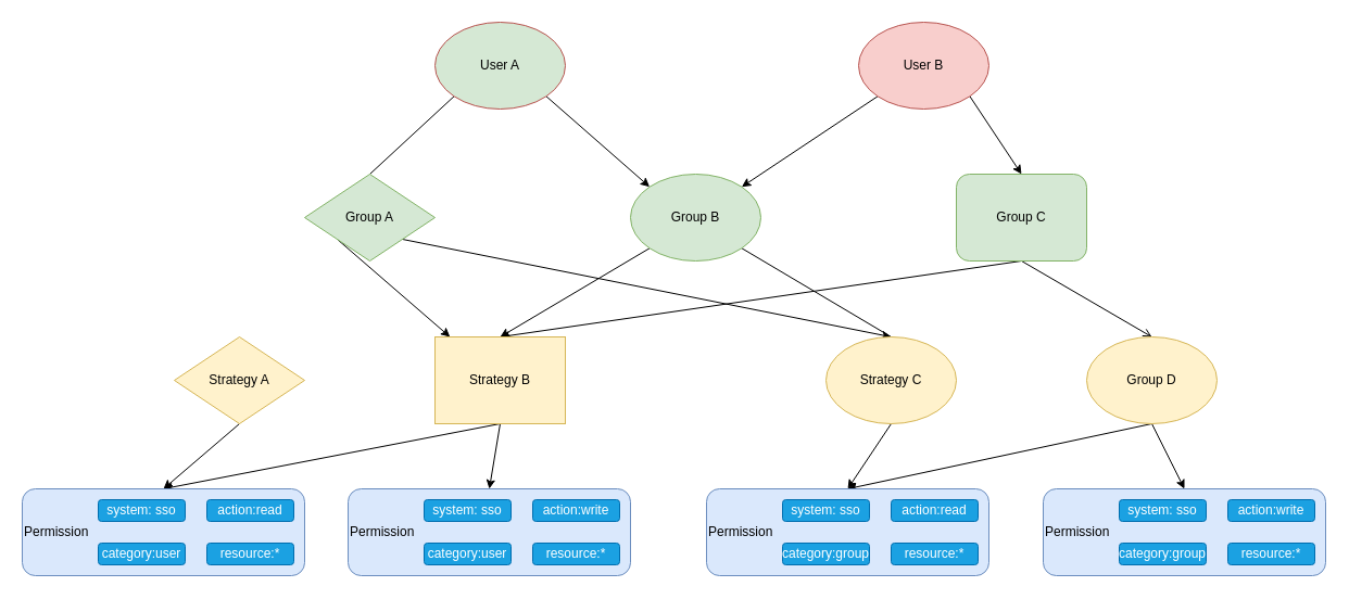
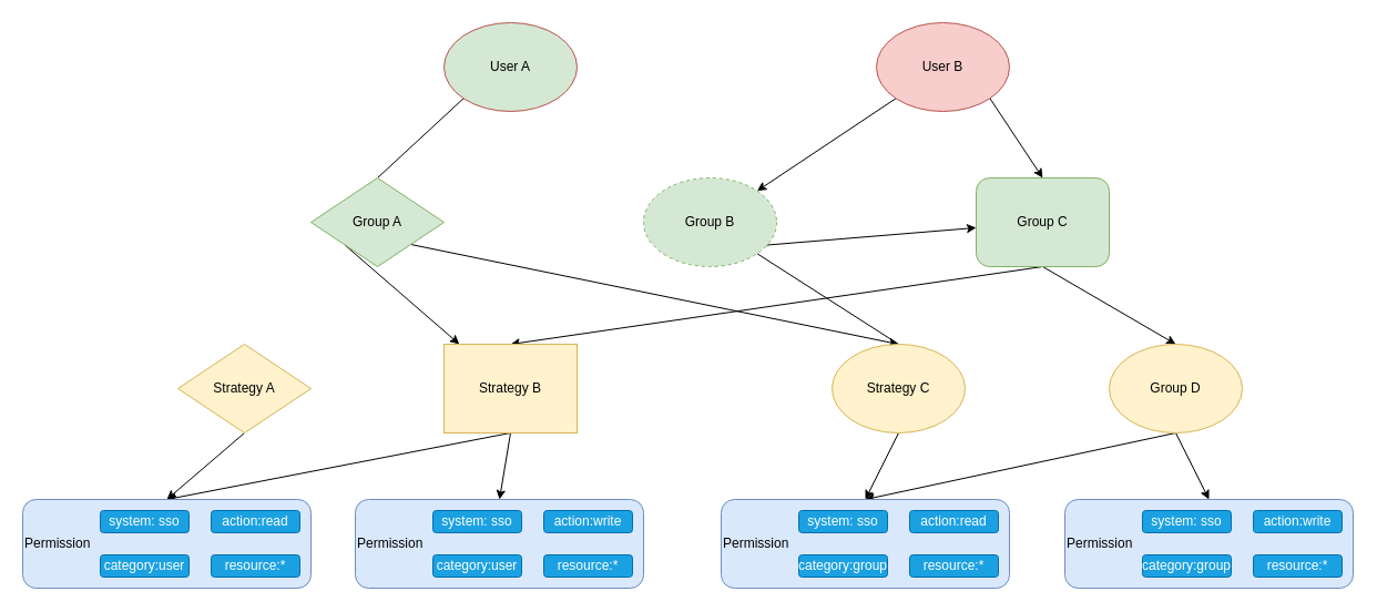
  <mxCell id="0" />
  <mxCell id="1" parent="0" />
  <mxCell id="2" style="rounded=0;orthogonalLoop=1;jettySize=auto;html=1;exitX=0;exitY=1;exitDx=0;exitDy=0;entryX=0.5;entryY=0;entryDx=0;entryDy=0;endArrow=none;" edge="1" parent="1" source="4" target="10"><mxGeometry relative="1" as="geometry" /></mxCell>
- <mxCell id="3" style="edgeStyle=none;rounded=0;orthogonalLoop=1;jettySize=auto;html=1;exitX=1;exitY=1;exitDx=0;exitDy=0;entryX=0;entryY=0;entryDx=0;entryDy=0;" edge="1" parent="1" source="4" target="13"><mxGeometry relative="1" as="geometry" /></mxCell>
  <mxCell id="4" value="User A" style="ellipse;whiteSpace=wrap;html=1;fillColor=#d5e8d4;strokeColor=#b85450;" vertex="1" parent="1"><mxGeometry x="400" y="20" width="120" height="80" as="geometry" /></mxCell>
  <mxCell id="5" style="edgeStyle=none;rounded=0;orthogonalLoop=1;jettySize=auto;html=1;exitX=0;exitY=1;exitDx=0;exitDy=0;entryX=1;entryY=0;entryDx=0;entryDy=0;" edge="1" parent="1" source="7" target="13"><mxGeometry relative="1" as="geometry" /></mxCell>
  <mxCell id="6" style="edgeStyle=none;rounded=0;orthogonalLoop=1;jettySize=auto;html=1;exitX=1;exitY=1;exitDx=0;exitDy=0;entryX=0.5;entryY=0;entryDx=0;entryDy=0;" edge="1" parent="1" source="7" target="16"><mxGeometry relative="1" as="geometry" /></mxCell>
  <mxCell id="7" value="User B" style="ellipse;whiteSpace=wrap;html=1;fillColor=#f8cecc;strokeColor=#b85450;" vertex="1" parent="1"><mxGeometry x="790" y="20" width="120" height="80" as="geometry" /></mxCell>
  <mxCell id="8" style="edgeStyle=none;rounded=0;orthogonalLoop=1;jettySize=auto;html=1;exitX=0;exitY=1;exitDx=0;exitDy=0;" edge="1" parent="1" source="10" target="21"><mxGeometry relative="1" as="geometry" /></mxCell>
  <mxCell id="9" style="edgeStyle=none;rounded=0;orthogonalLoop=1;jettySize=auto;html=1;exitX=1;exitY=1;exitDx=0;exitDy=0;entryX=0.5;entryY=0;entryDx=0;entryDy=0;" edge="1" parent="1" source="10" target="23"><mxGeometry relative="1" as="geometry" /></mxCell>
  <mxCell id="10" value="Group A" style="rhombus;whiteSpace=wrap;html=1;fillColor=#d5e8d4;strokeColor=#82b366;" vertex="1" parent="1"><mxGeometry x="280" y="160" width="120" height="80" as="geometry" /></mxCell>
- <mxCell id="11" style="edgeStyle=none;rounded=0;orthogonalLoop=1;jettySize=auto;html=1;exitX=0;exitY=1;exitDx=0;exitDy=0;entryX=0.5;entryY=0;entryDx=0;entryDy=0;" edge="1" parent="1" source="13" target="21"><mxGeometry relative="1" as="geometry" /></mxCell>
+ <mxCell id="11" style="edgeStyle=none;rounded=0;orthogonalLoop=1;jettySize=auto;html=1;exitX=0;exitY=1;exitDx=0;exitDy=0;" edge="1" parent="1" source="13" target="16"><mxGeometry relative="1" as="geometry" /></mxCell>
  <mxCell id="12" style="edgeStyle=none;rounded=0;orthogonalLoop=1;jettySize=auto;html=1;exitX=1;exitY=1;exitDx=0;exitDy=0;entryX=0.5;entryY=0;entryDx=0;entryDy=0;endArrow=none;" edge="1" parent="1" source="13" target="23"><mxGeometry relative="1" as="geometry" /></mxCell>
- <mxCell id="13" value="Group B" style="ellipse;whiteSpace=wrap;html=1;fillColor=#d5e8d4;strokeColor=#82b366;" vertex="1" parent="1"><mxGeometry x="580" y="160" width="120" height="80" as="geometry" /></mxCell>
+ <mxCell id="13" value="Group B" style="ellipse;whiteSpace=wrap;html=1;fillColor=#d5e8d4;strokeColor=#82b366;dashed=1;" vertex="1" parent="1"><mxGeometry x="580" y="160" width="120" height="80" as="geometry" /></mxCell>
  <mxCell id="14" style="edgeStyle=none;rounded=0;orthogonalLoop=1;jettySize=auto;html=1;exitX=0.5;exitY=1;exitDx=0;exitDy=0;entryX=0.5;entryY=0;entryDx=0;entryDy=0;" edge="1" parent="1" source="16" target="21"><mxGeometry relative="1" as="geometry"><mxPoint x="660" y="320" as="targetPoint" /></mxGeometry></mxCell>
- <mxCell id="15" style="edgeStyle=none;rounded=0;orthogonalLoop=1;jettySize=auto;html=1;exitX=0.5;exitY=1;exitDx=0;exitDy=0;entryX=0.5;entryY=0;entryDx=0;entryDy=0;endArrow=open;" edge="1" parent="1" source="16" target="26"><mxGeometry relative="1" as="geometry" /></mxCell>
+ <mxCell id="15" style="edgeStyle=none;rounded=0;orthogonalLoop=1;jettySize=auto;html=1;exitX=0.5;exitY=1;exitDx=0;exitDy=0;entryX=0.5;entryY=0;entryDx=0;entryDy=0;" edge="1" parent="1" source="16" target="26"><mxGeometry relative="1" as="geometry" /></mxCell>
  <mxCell id="16" value="Group C" style="whiteSpace=wrap;html=1;fillColor=#d5e8d4;strokeColor=#82b366;rounded=1;" vertex="1" parent="1"><mxGeometry x="880" y="160" width="120" height="80" as="geometry" /></mxCell>
  <mxCell id="17" style="edgeStyle=none;rounded=0;orthogonalLoop=1;jettySize=auto;html=1;exitX=0.5;exitY=1;exitDx=0;exitDy=0;entryX=0.5;entryY=0;entryDx=0;entryDy=0;" edge="1" parent="1" source="18" target="28"><mxGeometry relative="1" as="geometry" /></mxCell>
  <mxCell id="18" value="Strategy A" style="rhombus;whiteSpace=wrap;html=1;fillColor=#fff2cc;strokeColor=#d6b656;" vertex="1" parent="1"><mxGeometry x="160" y="310" width="120" height="80" as="geometry" /></mxCell>
  <mxCell id="19" style="edgeStyle=none;rounded=0;orthogonalLoop=1;jettySize=auto;html=1;exitX=0.5;exitY=1;exitDx=0;exitDy=0;" edge="1" parent="1" source="21"><mxGeometry relative="1" as="geometry"><mxPoint x="150" y="450" as="targetPoint" /></mxGeometry></mxCell>
  <mxCell id="20" style="edgeStyle=none;rounded=0;orthogonalLoop=1;jettySize=auto;html=1;exitX=0.5;exitY=1;exitDx=0;exitDy=0;entryX=0.5;entryY=0;entryDx=0;entryDy=0;" edge="1" parent="1" source="21" target="34"><mxGeometry relative="1" as="geometry" /></mxCell>
  <mxCell id="21" value="Strategy B" style="whiteSpace=wrap;html=1;fillColor=#fff2cc;strokeColor=#d6b656;rounded=0;" vertex="1" parent="1"><mxGeometry x="400" y="310" width="120" height="80" as="geometry" /></mxCell>
  <mxCell id="22" style="edgeStyle=none;rounded=0;orthogonalLoop=1;jettySize=auto;html=1;exitX=0.5;exitY=1;exitDx=0;exitDy=0;entryX=0.5;entryY=0;entryDx=0;entryDy=0;" edge="1" parent="1" source="23" target="40"><mxGeometry relative="1" as="geometry" /></mxCell>
- <mxCell id="23" value="Strategy C" style="ellipse;whiteSpace=wrap;html=1;fillColor=#fff2cc;strokeColor=#d6b656;" vertex="1" parent="1"><mxGeometry x="760" y="310" width="120" height="80" as="geometry" /></mxCell>
+ <mxCell id="23" value="Strategy C" style="ellipse;whiteSpace=wrap;html=1;fillColor=#fff2cc;strokeColor=#d6b656;" vertex="1" parent="1"><mxGeometry x="750" y="310" width="120" height="80" as="geometry" /></mxCell>
  <mxCell id="24" style="edgeStyle=none;rounded=0;orthogonalLoop=1;jettySize=auto;html=1;exitX=0.5;exitY=1;exitDx=0;exitDy=0;" edge="1" parent="1" source="26"><mxGeometry relative="1" as="geometry"><mxPoint x="780" y="450" as="targetPoint" /></mxGeometry></mxCell>
  <mxCell id="25" style="edgeStyle=none;rounded=0;orthogonalLoop=1;jettySize=auto;html=1;exitX=0.5;exitY=1;exitDx=0;exitDy=0;entryX=0.5;entryY=0;entryDx=0;entryDy=0;" edge="1" parent="1" source="26" target="46"><mxGeometry relative="1" as="geometry" /></mxCell>
  <mxCell id="26" value="Group D" style="ellipse;whiteSpace=wrap;html=1;fillColor=#fff2cc;strokeColor=#d6b656;" vertex="1" parent="1"><mxGeometry x="1000" y="310" width="120" height="80" as="geometry" /></mxCell>
  <mxCell id="27" value="" style="group" vertex="1" connectable="0" parent="1"><mxGeometry x="20" y="450" width="260" height="80" as="geometry" /></mxCell>
  <mxCell id="28" value="Permission" style="rounded=1;whiteSpace=wrap;html=1;align=left;fillColor=#dae8fc;strokeColor=#6c8ebf;" vertex="1" parent="27"><mxGeometry width="260" height="80" as="geometry" /></mxCell>
  <mxCell id="29" value="action:read" style="rounded=1;whiteSpace=wrap;html=1;fillColor=#1ba1e2;fontColor=#ffffff;strokeColor=#006EAF;" vertex="1" parent="27"><mxGeometry x="170" y="10" width="80" height="20" as="geometry" /></mxCell>
  <mxCell id="30" value="system: sso" style="rounded=1;whiteSpace=wrap;html=1;fillColor=#1ba1e2;fontColor=#ffffff;strokeColor=#006EAF;" vertex="1" parent="27"><mxGeometry x="70" y="10" width="80" height="20" as="geometry" /></mxCell>
  <mxCell id="31" value="category:user" style="rounded=1;whiteSpace=wrap;html=1;fillColor=#1ba1e2;fontColor=#ffffff;strokeColor=#006EAF;" vertex="1" parent="27"><mxGeometry x="70" y="50" width="80" height="20" as="geometry" /></mxCell>
  <mxCell id="32" value="resource:*" style="rounded=1;whiteSpace=wrap;html=1;fillColor=#1ba1e2;fontColor=#ffffff;strokeColor=#006EAF;" vertex="1" parent="27"><mxGeometry x="170" y="50" width="80" height="20" as="geometry" /></mxCell>
  <mxCell id="33" value="" style="group" vertex="1" connectable="0" parent="1"><mxGeometry x="320" y="450" width="260" height="80" as="geometry" /></mxCell>
  <mxCell id="34" value="Permission" style="rounded=1;whiteSpace=wrap;html=1;align=left;fillColor=#dae8fc;strokeColor=#6c8ebf;" vertex="1" parent="33"><mxGeometry width="260" height="80" as="geometry" /></mxCell>
  <mxCell id="35" value="action:write" style="rounded=1;whiteSpace=wrap;html=1;fillColor=#1ba1e2;fontColor=#ffffff;strokeColor=#006EAF;" vertex="1" parent="33"><mxGeometry x="170" y="10" width="80" height="20" as="geometry" /></mxCell>
  <mxCell id="36" value="system: sso" style="rounded=1;whiteSpace=wrap;html=1;fillColor=#1ba1e2;fontColor=#ffffff;strokeColor=#006EAF;" vertex="1" parent="33"><mxGeometry x="70" y="10" width="80" height="20" as="geometry" /></mxCell>
  <mxCell id="37" value="category:user" style="rounded=1;whiteSpace=wrap;html=1;fillColor=#1ba1e2;fontColor=#ffffff;strokeColor=#006EAF;" vertex="1" parent="33"><mxGeometry x="70" y="50" width="80" height="20" as="geometry" /></mxCell>
  <mxCell id="38" value="resource:*" style="rounded=1;whiteSpace=wrap;html=1;fillColor=#1ba1e2;fontColor=#ffffff;strokeColor=#006EAF;" vertex="1" parent="33"><mxGeometry x="170" y="50" width="80" height="20" as="geometry" /></mxCell>
  <mxCell id="39" value="" style="group" vertex="1" connectable="0" parent="1"><mxGeometry x="650" y="450" width="260" height="80" as="geometry" /></mxCell>
  <mxCell id="40" value="Permission" style="rounded=1;whiteSpace=wrap;html=1;align=left;fillColor=#dae8fc;strokeColor=#6c8ebf;" vertex="1" parent="39"><mxGeometry width="260" height="80" as="geometry" /></mxCell>
  <mxCell id="41" value="action:read" style="rounded=1;whiteSpace=wrap;html=1;fillColor=#1ba1e2;fontColor=#ffffff;strokeColor=#006EAF;" vertex="1" parent="39"><mxGeometry x="170" y="10" width="80" height="20" as="geometry" /></mxCell>
  <mxCell id="42" value="system: sso" style="rounded=1;whiteSpace=wrap;html=1;fillColor=#1ba1e2;fontColor=#ffffff;strokeColor=#006EAF;" vertex="1" parent="39"><mxGeometry x="70" y="10" width="80" height="20" as="geometry" /></mxCell>
  <mxCell id="43" value="category:group" style="rounded=1;whiteSpace=wrap;html=1;fillColor=#1ba1e2;fontColor=#ffffff;strokeColor=#006EAF;" vertex="1" parent="39"><mxGeometry x="70" y="50" width="80" height="20" as="geometry" /></mxCell>
  <mxCell id="44" value="resource:*" style="rounded=1;whiteSpace=wrap;html=1;fillColor=#1ba1e2;fontColor=#ffffff;strokeColor=#006EAF;" vertex="1" parent="39"><mxGeometry x="170" y="50" width="80" height="20" as="geometry" /></mxCell>
  <mxCell id="45" value="" style="group" vertex="1" connectable="0" parent="1"><mxGeometry x="960" y="450" width="260" height="80" as="geometry" /></mxCell>
  <mxCell id="46" value="Permission" style="rounded=1;whiteSpace=wrap;html=1;align=left;fillColor=#dae8fc;strokeColor=#6c8ebf;" vertex="1" parent="45"><mxGeometry width="260" height="80" as="geometry" /></mxCell>
  <mxCell id="47" value="action:write" style="rounded=1;whiteSpace=wrap;html=1;fillColor=#1ba1e2;fontColor=#ffffff;strokeColor=#006EAF;" vertex="1" parent="45"><mxGeometry x="170" y="10" width="80" height="20" as="geometry" /></mxCell>
  <mxCell id="48" value="system: sso" style="rounded=1;whiteSpace=wrap;html=1;fillColor=#1ba1e2;fontColor=#ffffff;strokeColor=#006EAF;" vertex="1" parent="45"><mxGeometry x="70" y="10" width="80" height="20" as="geometry" /></mxCell>
  <mxCell id="49" value="category:group" style="rounded=1;whiteSpace=wrap;html=1;fillColor=#1ba1e2;fontColor=#ffffff;strokeColor=#006EAF;" vertex="1" parent="45"><mxGeometry x="70" y="50" width="80" height="20" as="geometry" /></mxCell>
  <mxCell id="50" value="resource:*" style="rounded=1;whiteSpace=wrap;html=1;fillColor=#1ba1e2;fontColor=#ffffff;strokeColor=#006EAF;" vertex="1" parent="45"><mxGeometry x="170" y="50" width="80" height="20" as="geometry" /></mxCell>
